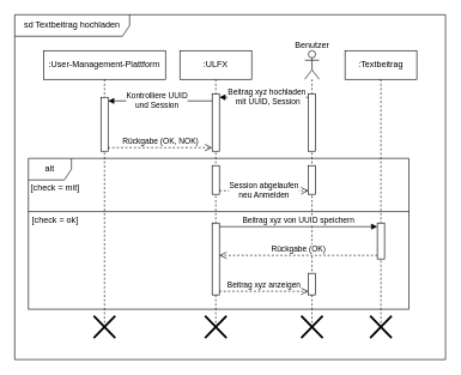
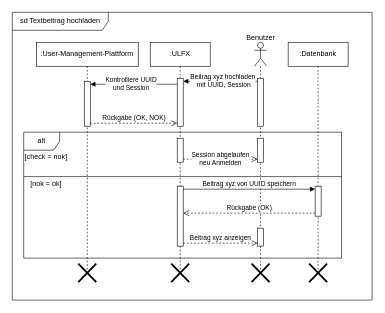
  <mxCell id="0" />
  <mxCell id="1" parent="0" />
  <mxCell id="2" value="sd Textbeitrag hochladen" style="shape=umlFrame;whiteSpace=wrap;html=1;pointerEvents=0;width=160;height=30;" parent="1" vertex="1"><mxGeometry width="600" height="480" as="geometry" x="20" y="20" /></mxCell>
  <mxCell id="3" value=":User-Management-Plattform" style="shape=umlLifeline;perimeter=lifelinePerimeter;whiteSpace=wrap;html=1;container=1;dropTarget=0;collapsible=0;recursiveResize=0;outlineConnect=0;portConstraint=eastwest;newEdgeStyle={&quot;curved&quot;:0,&quot;rounded&quot;:0};" parent="1" vertex="1"><mxGeometry x="60" y="70" width="170" height="380" as="geometry" /></mxCell>
  <mxCell id="4" value="" style="html=1;points=[[0,0,0,0,5],[0,1,0,0,-5],[1,0,0,0,5],[1,1,0,0,-5]];perimeter=orthogonalPerimeter;outlineConnect=0;targetShapes=umlLifeline;portConstraint=eastwest;newEdgeStyle={&quot;curved&quot;:0,&quot;rounded&quot;:0};" parent="3" vertex="1"><mxGeometry x="80" y="65" width="10" height="75" as="geometry" /></mxCell>
  <mxCell id="5" value=":ULFX" style="shape=umlLifeline;perimeter=lifelinePerimeter;whiteSpace=wrap;html=1;container=1;dropTarget=0;collapsible=0;recursiveResize=0;outlineConnect=0;portConstraint=eastwest;newEdgeStyle={&quot;curved&quot;:0,&quot;rounded&quot;:0};" parent="1" vertex="1"><mxGeometry x="250" y="70" width="100" height="380" as="geometry" /></mxCell>
  <mxCell id="6" value="" style="html=1;points=[[0,0,0,0,5],[0,1,0,0,-5],[1,0,0,0,5],[1,1,0,0,-5]];perimeter=orthogonalPerimeter;outlineConnect=0;targetShapes=umlLifeline;portConstraint=eastwest;newEdgeStyle={&quot;curved&quot;:0,&quot;rounded&quot;:0};" parent="5" vertex="1"><mxGeometry x="45" y="60" width="10" height="80" as="geometry" /></mxCell>
  <mxCell id="7" value="" style="html=1;points=[[0,0,0,0,5],[0,1,0,0,-5],[1,0,0,0,5],[1,1,0,0,-5]];perimeter=orthogonalPerimeter;outlineConnect=0;targetShapes=umlLifeline;portConstraint=eastwest;newEdgeStyle={&quot;curved&quot;:0,&quot;rounded&quot;:0};" parent="5" vertex="1"><mxGeometry x="45" y="160" width="10" height="40" as="geometry" /></mxCell>
  <mxCell id="8" value="" style="shape=umlLifeline;perimeter=lifelinePerimeter;whiteSpace=wrap;html=1;container=1;dropTarget=0;collapsible=0;recursiveResize=0;outlineConnect=0;portConstraint=eastwest;newEdgeStyle={&quot;curved&quot;:0,&quot;rounded&quot;:0};participant=umlActor;" parent="1" vertex="1"><mxGeometry x="424" y="70" width="20" height="380" as="geometry" /></mxCell>
  <mxCell id="9" value="" style="html=1;points=[];perimeter=orthogonalPerimeter;outlineConnect=0;targetShapes=umlLifeline;portConstraint=eastwest;newEdgeStyle={&quot;edgeStyle&quot;:&quot;elbowEdgeStyle&quot;,&quot;elbow&quot;:&quot;vertical&quot;,&quot;curved&quot;:0,&quot;rounded&quot;:0};" parent="8" vertex="1"><mxGeometry x="5" y="60" width="10" height="80" as="geometry" /></mxCell>
  <mxCell id="10" value="Benutzer" style="text;html=1;align=center;verticalAlign=middle;resizable=0;points=[];autosize=1;strokeColor=none;fillColor=none;" parent="1" vertex="1"><mxGeometry x="399" y="48" width="70" height="30" as="geometry" /></mxCell>
  <mxCell id="11" value="Beitrag xyz hochladen&lt;br&gt;&amp;nbsp;mit UUID, Session" style="html=1;verticalAlign=bottom;endArrow=block;curved=0;rounded=0;entryX=1;entryY=0;entryDx=0;entryDy=5;entryPerimeter=0;" parent="1" source="9" target="6" edge="1"><mxGeometry x="-0.067" y="15" relative="1" as="geometry"><mxPoint x="240" y="135" as="sourcePoint" /><mxPoint as="offset" /></mxGeometry></mxCell>
  <mxCell id="12" value="Kontrolliere UUID&lt;br&gt;und Session" style="html=1;verticalAlign=bottom;endArrow=block;curved=0;rounded=0;entryX=1;entryY=0;entryDx=0;entryDy=5;entryPerimeter=0;" parent="1" source="6" target="4" edge="1"><mxGeometry x="0.056" y="15" relative="1" as="geometry"><mxPoint x="64" y="145" as="sourcePoint" /><mxPoint as="offset" /></mxGeometry></mxCell>
  <mxCell id="13" value="Rückgabe (OK, NOK)" style="html=1;verticalAlign=bottom;endArrow=open;dashed=1;endSize=8;curved=0;rounded=0;exitX=1;exitY=1;exitDx=0;exitDy=-5;exitPerimeter=0;" parent="1" source="4" target="6" edge="1"><mxGeometry relative="1" as="geometry"><mxPoint x="304" y="215" as="targetPoint" /></mxGeometry></mxCell>
  <mxCell id="14" value="alt" style="shape=umlFrame;whiteSpace=wrap;html=1;pointerEvents=0;" parent="1" vertex="1"><mxGeometry x="39" y="220" width="530" height="210" as="geometry" /></mxCell>
- <mxCell id="15" value="[check = mit]" style="text;html=1;align=center;verticalAlign=middle;resizable=0;points=[];autosize=1;strokeColor=none;fillColor=none;" parent="1" vertex="1"><mxGeometry x="31" y="246" width="90" height="30" as="geometry" /></mxCell>
+ <mxCell id="15" value="[check = nok]" style="text;html=1;align=center;verticalAlign=middle;resizable=0;points=[];autosize=1;strokeColor=none;fillColor=none;" parent="1" vertex="1"><mxGeometry x="31" y="246" width="90" height="30" as="geometry" /></mxCell>
  <mxCell id="16" value="Session abgelaufen&lt;br&gt;neu Anmelden" style="html=1;verticalAlign=bottom;endArrow=open;dashed=1;endSize=8;curved=0;rounded=0;exitX=1;exitY=1;exitDx=0;exitDy=-5;exitPerimeter=0;entryX=0;entryY=1;entryDx=0;entryDy=-5;entryPerimeter=0;" parent="1" source="7" target="17" edge="1"><mxGeometry x="-0.008" y="-15" relative="1" as="geometry"><mxPoint x="229" y="305" as="targetPoint" /><mxPoint as="offset" /></mxGeometry></mxCell>
  <mxCell id="17" value="" style="html=1;points=[[0,0,0,0,5],[0,1,0,0,-5],[1,0,0,0,5],[1,1,0,0,-5]];perimeter=orthogonalPerimeter;outlineConnect=0;targetShapes=umlLifeline;portConstraint=eastwest;newEdgeStyle={&quot;curved&quot;:0,&quot;rounded&quot;:0};" parent="1" vertex="1"><mxGeometry x="429" y="230" width="10" height="40" as="geometry" /></mxCell>
  <mxCell id="18" value="" style="line;strokeWidth=1;fillColor=none;align=left;verticalAlign=middle;spacingTop=-1;spacingLeft=3;spacingRight=3;rotatable=0;labelPosition=right;points=[];portConstraint=eastwest;strokeColor=inherit;" parent="1" vertex="1"><mxGeometry x="39" y="290" width="530" height="8" as="geometry" /></mxCell>
- <mxCell id="19" value="[check = ok]" style="text;html=1;align=center;verticalAlign=middle;resizable=0;points=[];autosize=1;strokeColor=none;fillColor=none;" parent="1" vertex="1"><mxGeometry x="31" y="292" width="90" height="30" as="geometry" /></mxCell>
- <mxCell id="20" value=":Textbeitrag" style="shape=umlLifeline;perimeter=lifelinePerimeter;whiteSpace=wrap;html=1;container=1;dropTarget=0;collapsible=0;recursiveResize=0;outlineConnect=0;portConstraint=eastwest;newEdgeStyle={&quot;curved&quot;:0,&quot;rounded&quot;:0};" parent="1" vertex="1"><mxGeometry x="480" y="70" width="100" height="380" as="geometry" /></mxCell>
+ <mxCell id="19" value="[nok = ok]" style="text;html=1;align=center;verticalAlign=middle;resizable=0;points=[];autosize=1;strokeColor=none;fillColor=none;" parent="1" vertex="1"><mxGeometry x="31" y="292" width="90" height="30" as="geometry" /></mxCell>
+ <mxCell id="20" value=":Datenbank" style="shape=umlLifeline;perimeter=lifelinePerimeter;whiteSpace=wrap;html=1;container=1;dropTarget=0;collapsible=0;recursiveResize=0;outlineConnect=0;portConstraint=eastwest;newEdgeStyle={&quot;curved&quot;:0,&quot;rounded&quot;:0};" parent="1" vertex="1"><mxGeometry x="480" y="70" width="100" height="380" as="geometry" /></mxCell>
  <mxCell id="21" value="" style="html=1;points=[[0,0,0,0,5],[0,1,0,0,-5],[1,0,0,0,5],[1,1,0,0,-5]];perimeter=orthogonalPerimeter;outlineConnect=0;targetShapes=umlLifeline;portConstraint=eastwest;newEdgeStyle={&quot;curved&quot;:0,&quot;rounded&quot;:0};" parent="20" vertex="1"><mxGeometry x="45" y="240" width="10" height="50" as="geometry" /></mxCell>
  <mxCell id="22" value="" style="html=1;points=[[0,0,0,0,5],[0,1,0,0,-5],[1,0,0,0,5],[1,1,0,0,-5]];perimeter=orthogonalPerimeter;outlineConnect=0;targetShapes=umlLifeline;portConstraint=eastwest;newEdgeStyle={&quot;curved&quot;:0,&quot;rounded&quot;:0};" parent="1" vertex="1"><mxGeometry x="295" y="310" width="10" height="100" as="geometry" /></mxCell>
  <mxCell id="23" value="Beitrag xyz von UUID speichern" style="html=1;verticalAlign=bottom;endArrow=block;curved=0;rounded=0;entryX=0;entryY=0;entryDx=0;entryDy=5;exitX=1;exitY=0;exitDx=0;exitDy=5;exitPerimeter=0;" parent="1" source="22" target="21" edge="1"><mxGeometry relative="1" as="geometry"><mxPoint x="455" y="315" as="sourcePoint" /></mxGeometry></mxCell>
  <mxCell id="24" value="Rückgabe (OK)" style="html=1;verticalAlign=bottom;endArrow=open;dashed=1;endSize=8;curved=0;rounded=0;exitX=0;exitY=1;exitDx=0;exitDy=-5;" parent="1" source="21" target="22" edge="1"><mxGeometry relative="1" as="geometry"><mxPoint x="455" y="385" as="targetPoint" /></mxGeometry></mxCell>
  <mxCell id="25" value="" style="html=1;points=[[0,0,0,0,5],[0,1,0,0,-5],[1,0,0,0,5],[1,1,0,0,-5]];perimeter=orthogonalPerimeter;outlineConnect=0;targetShapes=umlLifeline;portConstraint=eastwest;newEdgeStyle={&quot;curved&quot;:0,&quot;rounded&quot;:0};" parent="1" vertex="1"><mxGeometry x="429" y="380" width="10" height="30" as="geometry" /></mxCell>
  <mxCell id="26" value="Beitrag xyz anzeigen" style="html=1;verticalAlign=bottom;endArrow=open;dashed=1;endSize=8;curved=0;rounded=0;exitX=1;exitY=1;exitDx=0;exitDy=-5;exitPerimeter=0;entryX=0;entryY=1;entryDx=0;entryDy=-5;entryPerimeter=0;" parent="1" source="22" target="25" edge="1"><mxGeometry relative="1" as="geometry"><mxPoint x="410" y="440" as="sourcePoint" /><mxPoint x="330" y="440" as="targetPoint" /></mxGeometry></mxCell>
  <mxCell id="27" value="" style="shape=umlDestroy;whiteSpace=wrap;html=1;strokeWidth=3;targetShapes=umlLifeline;" parent="1" vertex="1"><mxGeometry x="130" y="439" width="30" height="31" as="geometry" /></mxCell>
  <mxCell id="28" value="" style="shape=umlDestroy;whiteSpace=wrap;html=1;strokeWidth=3;targetShapes=umlLifeline;" parent="1" vertex="1"><mxGeometry x="285" y="439" width="30" height="31" as="geometry" /></mxCell>
  <mxCell id="29" value="" style="shape=umlDestroy;whiteSpace=wrap;html=1;strokeWidth=3;targetShapes=umlLifeline;" parent="1" vertex="1"><mxGeometry x="419" y="439" width="30" height="31" as="geometry" /></mxCell>
  <mxCell id="30" value="" style="shape=umlDestroy;whiteSpace=wrap;html=1;strokeWidth=3;targetShapes=umlLifeline;" parent="1" vertex="1"><mxGeometry x="515" y="439" width="30" height="31" as="geometry" /></mxCell>
